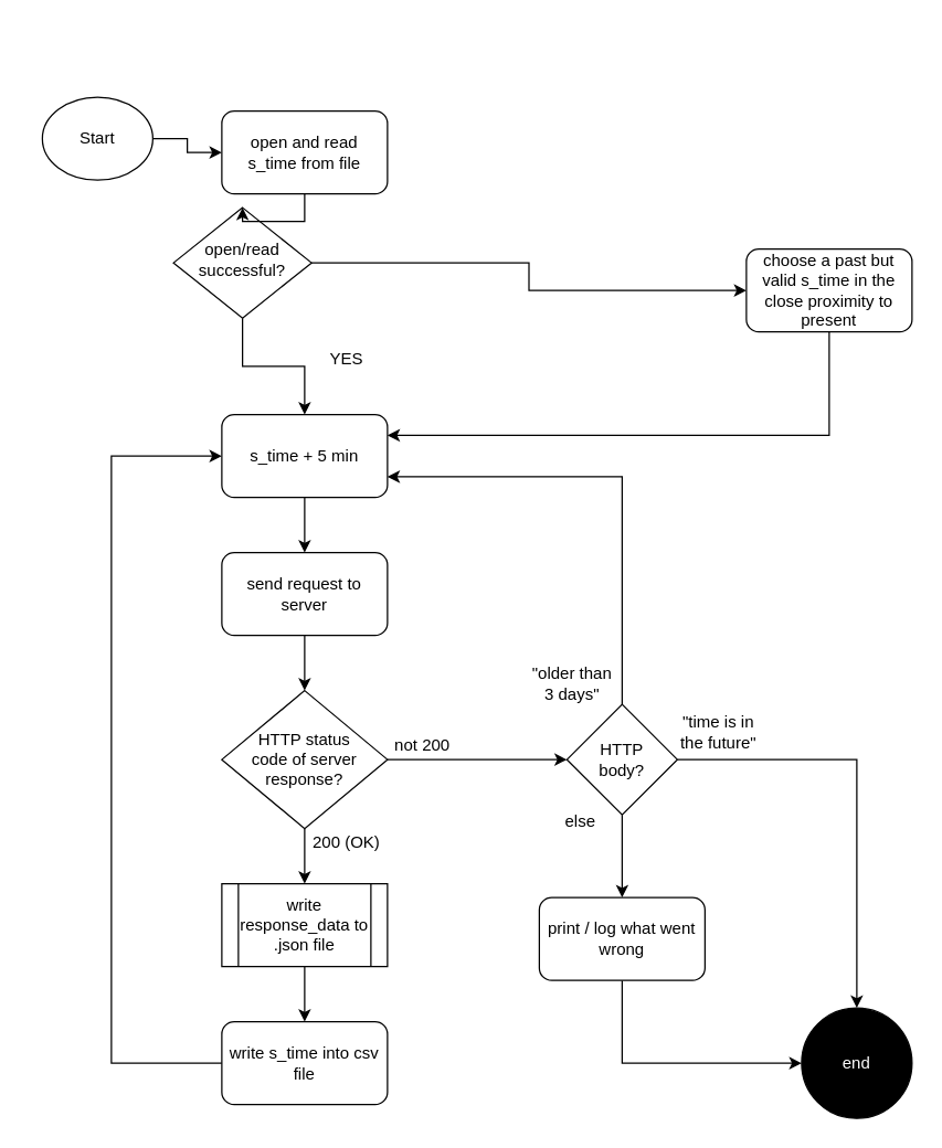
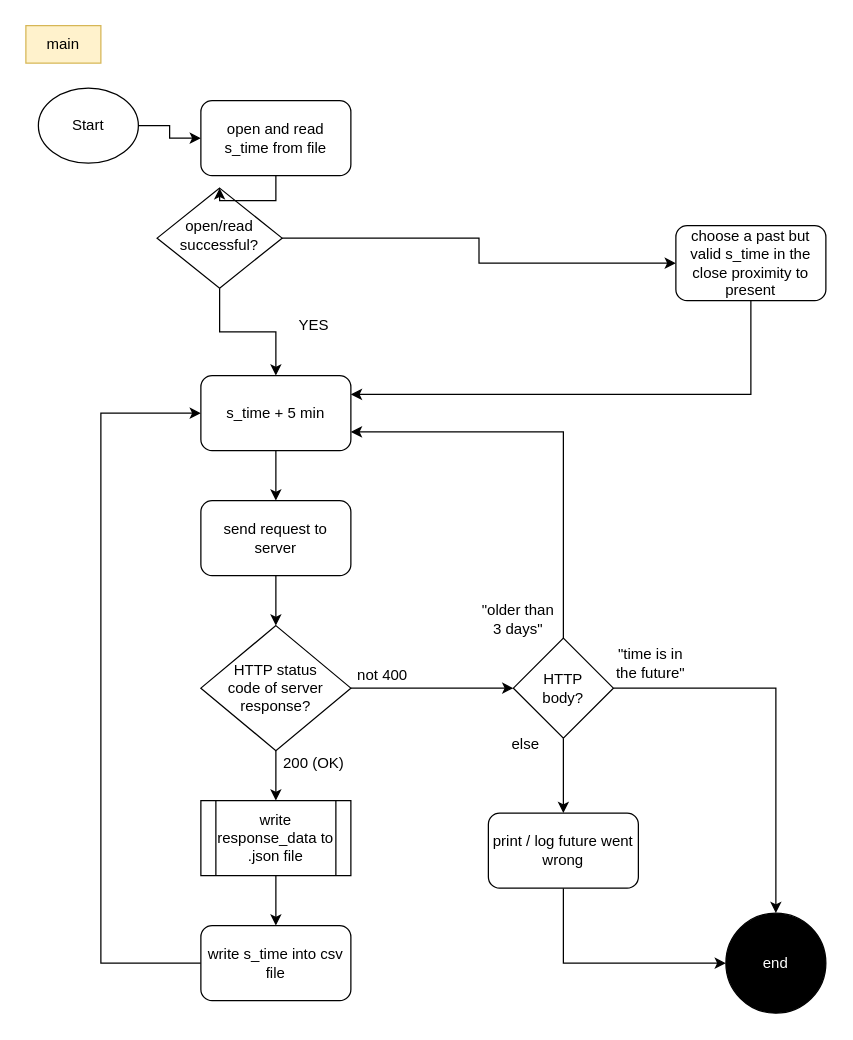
  <mxCell id="0" />
  <mxCell id="1" parent="0" />
  <mxCell id="2" style="edgeStyle=orthogonalEdgeStyle;rounded=0;orthogonalLoop=1;jettySize=auto;html=1;entryX=0;entryY=0.5;entryDx=0;entryDy=0;" edge="1" parent="1" source="4" target="23"><mxGeometry relative="1" as="geometry" /></mxCell>
  <mxCell id="3" style="edgeStyle=orthogonalEdgeStyle;rounded=0;orthogonalLoop=1;jettySize=auto;html=1;entryX=0.5;entryY=0;entryDx=0;entryDy=0;" edge="1" parent="1" source="4" target="16"><mxGeometry relative="1" as="geometry" /></mxCell>
  <mxCell id="4" value="open/read&lt;br&gt;successful?" style="rhombus;whiteSpace=wrap;html=1;shadow=0;fontFamily=Helvetica;fontSize=12;align=center;strokeWidth=1;spacing=6;spacingTop=-4;" parent="1" vertex="1"><mxGeometry x="125" y="150" width="100" height="80" as="geometry" /></mxCell>
  <mxCell id="5" style="edgeStyle=orthogonalEdgeStyle;rounded=0;orthogonalLoop=1;jettySize=auto;html=1;entryX=0.5;entryY=0;entryDx=0;entryDy=0;startArrow=none;" edge="1" parent="1" source="16" target="8"><mxGeometry relative="1" as="geometry" /></mxCell>
  <mxCell id="6" value="YES" style="text;html=1;align=center;verticalAlign=middle;resizable=0;points=[];autosize=1;strokeColor=none;fillColor=none;" vertex="1" parent="1"><mxGeometry x="230" y="250" width="40" height="20" as="geometry" /></mxCell>
  <mxCell id="7" style="edgeStyle=orthogonalEdgeStyle;rounded=0;orthogonalLoop=1;jettySize=auto;html=1;exitX=0.5;exitY=1;exitDx=0;exitDy=0;" edge="1" parent="1" source="8" target="11"><mxGeometry relative="1" as="geometry" /></mxCell>
  <mxCell id="8" value="send request to server" style="rounded=1;whiteSpace=wrap;html=1;" vertex="1" parent="1"><mxGeometry x="160" y="400" width="120" height="60" as="geometry" /></mxCell>
  <mxCell id="9" style="edgeStyle=orthogonalEdgeStyle;rounded=0;orthogonalLoop=1;jettySize=auto;html=1;exitX=1;exitY=0.5;exitDx=0;exitDy=0;entryX=0;entryY=0.5;entryDx=0;entryDy=0;" edge="1" parent="1" source="11"><mxGeometry relative="1" as="geometry"><mxPoint x="410" y="550" as="targetPoint" /></mxGeometry></mxCell>
  <mxCell id="10" style="edgeStyle=orthogonalEdgeStyle;rounded=0;orthogonalLoop=1;jettySize=auto;html=1;exitX=0.5;exitY=1;exitDx=0;exitDy=0;entryX=0.5;entryY=0;entryDx=0;entryDy=0;" edge="1" parent="1" source="11" target="18"><mxGeometry relative="1" as="geometry" /></mxCell>
  <mxCell id="11" value="HTTP status&lt;br&gt;code of server response?" style="rhombus;whiteSpace=wrap;html=1;" vertex="1" parent="1"><mxGeometry x="160" y="500" width="120" height="100" as="geometry" /></mxCell>
- <mxCell id="12" value="not 200" style="text;html=1;align=center;verticalAlign=middle;resizable=0;points=[];autosize=1;strokeColor=none;fillColor=none;" vertex="1" parent="1"><mxGeometry x="275" y="530" width="60" height="20" as="geometry" /></mxCell>
+ <mxCell id="12" value="not 400" style="text;html=1;align=center;verticalAlign=middle;resizable=0;points=[];autosize=1;strokeColor=none;fillColor=none;" vertex="1" parent="1"><mxGeometry x="275" y="530" width="60" height="20" as="geometry" /></mxCell>
  <mxCell id="13" value="200 (OK)" style="text;html=1;align=center;verticalAlign=middle;resizable=0;points=[];autosize=1;strokeColor=none;fillColor=none;" vertex="1" parent="1"><mxGeometry x="220" y="600" width="60" height="20" as="geometry" /></mxCell>
  <mxCell id="14" style="edgeStyle=orthogonalEdgeStyle;rounded=0;orthogonalLoop=1;jettySize=auto;html=1;entryX=0;entryY=0.5;entryDx=0;entryDy=0;" edge="1" parent="1" source="15" target="16"><mxGeometry relative="1" as="geometry"><Array as="points"><mxPoint x="80" y="770" /><mxPoint x="80" y="330" /></Array></mxGeometry></mxCell>
  <mxCell id="15" value="write s_time into csv file" style="rounded=1;whiteSpace=wrap;html=1;" vertex="1" parent="1"><mxGeometry x="160" y="740" width="120" height="60" as="geometry" /></mxCell>
  <mxCell id="16" value="s_time + 5 min" style="rounded=1;whiteSpace=wrap;html=1;" vertex="1" parent="1"><mxGeometry x="160" y="300" width="120" height="60" as="geometry" /></mxCell>
  <mxCell id="17" style="edgeStyle=orthogonalEdgeStyle;rounded=0;orthogonalLoop=1;jettySize=auto;html=1;exitX=0.5;exitY=1;exitDx=0;exitDy=0;entryX=0.5;entryY=0;entryDx=0;entryDy=0;" edge="1" parent="1" source="18" target="15"><mxGeometry relative="1" as="geometry" /></mxCell>
  <mxCell id="18" value="&lt;span&gt;write response_data to .json file&lt;/span&gt;" style="shape=process;whiteSpace=wrap;html=1;backgroundOutline=1;" vertex="1" parent="1"><mxGeometry x="160" y="640" width="120" height="60" as="geometry" /></mxCell>
  <mxCell id="19" style="edgeStyle=orthogonalEdgeStyle;rounded=0;orthogonalLoop=1;jettySize=auto;html=1;entryX=0;entryY=0.5;entryDx=0;entryDy=0;" edge="1" parent="1" source="20" target="35"><mxGeometry relative="1" as="geometry" /></mxCell>
  <mxCell id="20" value="Start" style="ellipse;whiteSpace=wrap;html=1;aspect=fixed;" vertex="1" parent="1"><mxGeometry x="30" y="70" width="80" height="60" as="geometry" /></mxCell>
  <mxCell id="21" value="" style="ellipse;whiteSpace=wrap;html=1;aspect=fixed;fillColor=#000000;" vertex="1" parent="1"><mxGeometry x="580" y="730" width="80" height="80" as="geometry" /></mxCell>
  <mxCell id="22" style="edgeStyle=orthogonalEdgeStyle;rounded=0;orthogonalLoop=1;jettySize=auto;html=1;entryX=1;entryY=0.25;entryDx=0;entryDy=0;exitX=0.5;exitY=1;exitDx=0;exitDy=0;" edge="1" parent="1" source="23" target="16"><mxGeometry relative="1" as="geometry"><Array as="points"><mxPoint x="600" y="315" /></Array></mxGeometry></mxCell>
  <mxCell id="23" value="choose a past but valid s_time in the close proximity to present" style="rounded=1;whiteSpace=wrap;html=1;" vertex="1" parent="1"><mxGeometry x="540" y="180" width="120" height="60" as="geometry" /></mxCell>
  <mxCell id="24" style="edgeStyle=orthogonalEdgeStyle;rounded=0;orthogonalLoop=1;jettySize=auto;html=1;" edge="1" parent="1" source="27" target="21"><mxGeometry relative="1" as="geometry" /></mxCell>
  <mxCell id="25" style="edgeStyle=orthogonalEdgeStyle;rounded=0;orthogonalLoop=1;jettySize=auto;html=1;entryX=1;entryY=0.75;entryDx=0;entryDy=0;" edge="1" parent="1" source="27" target="16"><mxGeometry relative="1" as="geometry"><Array as="points"><mxPoint x="450" y="345" /></Array></mxGeometry></mxCell>
  <mxCell id="26" style="edgeStyle=orthogonalEdgeStyle;rounded=0;orthogonalLoop=1;jettySize=auto;html=1;entryX=0.5;entryY=0;entryDx=0;entryDy=0;" edge="1" parent="1" source="27" target="33"><mxGeometry relative="1" as="geometry" /></mxCell>
  <mxCell id="27" value="HTTP&lt;br&gt;body?" style="rhombus;whiteSpace=wrap;html=1;fillColor=#FFFFFFFF;" vertex="1" parent="1"><mxGeometry x="410" y="510" width="80" height="80" as="geometry" /></mxCell>
  <mxCell id="28" value="&quot;older than 3 days&quot;" style="text;html=1;strokeColor=none;fillColor=none;align=center;verticalAlign=middle;whiteSpace=wrap;rounded=0;" vertex="1" parent="1"><mxGeometry x="384" y="480" width="60" height="30" as="geometry" /></mxCell>
  <mxCell id="29" value="&quot;time is in the future&quot;" style="text;html=1;strokeColor=none;fillColor=none;align=center;verticalAlign=middle;whiteSpace=wrap;rounded=0;" vertex="1" parent="1"><mxGeometry x="490" y="515" width="60" height="30" as="geometry" /></mxCell>
  <mxCell id="30" value="else" style="text;html=1;strokeColor=none;fillColor=none;align=center;verticalAlign=middle;whiteSpace=wrap;rounded=0;" vertex="1" parent="1"><mxGeometry x="390" y="580" width="60" height="30" as="geometry" /></mxCell>
  <mxCell id="31" value="end" style="text;html=1;align=center;verticalAlign=middle;whiteSpace=wrap;rounded=0;fontColor=#FFFFFFFF;" vertex="1" parent="1"><mxGeometry x="590" y="755" width="60" height="30" as="geometry" /></mxCell>
  <mxCell id="32" style="edgeStyle=orthogonalEdgeStyle;rounded=0;orthogonalLoop=1;jettySize=auto;html=1;entryX=0;entryY=0.5;entryDx=0;entryDy=0;exitX=0.5;exitY=1;exitDx=0;exitDy=0;" edge="1" parent="1" source="33" target="21"><mxGeometry relative="1" as="geometry" /></mxCell>
- <mxCell id="33" value="print / log what went wrong" style="rounded=1;whiteSpace=wrap;html=1;fillColor=#FFFFFFFF;" vertex="1" parent="1"><mxGeometry x="390" y="650" width="120" height="60" as="geometry" /></mxCell>
+ <mxCell id="33" value="print / log future went wrong" style="rounded=1;whiteSpace=wrap;html=1;fillColor=#FFFFFFFF;" vertex="1" parent="1"><mxGeometry x="390" y="650" width="120" height="60" as="geometry" /></mxCell>
  <mxCell id="34" style="edgeStyle=orthogonalEdgeStyle;rounded=0;orthogonalLoop=1;jettySize=auto;html=1;exitX=0.5;exitY=1;exitDx=0;exitDy=0;entryX=0.5;entryY=0;entryDx=0;entryDy=0;" edge="1" parent="1" source="35" target="4"><mxGeometry relative="1" as="geometry" /></mxCell>
  <mxCell id="35" value="open and read&lt;br&gt;s_time from file" style="rounded=1;whiteSpace=wrap;html=1;fillColor=#FFFFFFFF;" vertex="1" parent="1"><mxGeometry x="160" y="80" width="120" height="60" as="geometry" /></mxCell>
+ <mxCell id="36" value="main" style="text;html=1;strokeColor=#d6b656;fillColor=#fff2cc;align=center;verticalAlign=middle;whiteSpace=wrap;rounded=0;" vertex="1" parent="1"><mxGeometry x="20" y="20" width="60" height="30" as="geometry" /></mxCell>
